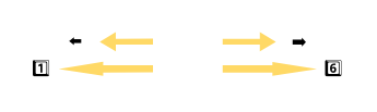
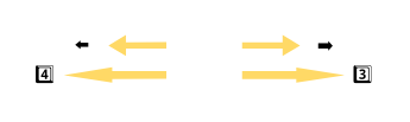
  <mxCell id="0" />
  <mxCell id="1" parent="0" />
  <mxCell id="2" value="" style="shape=flexArrow;endArrow=classic;html=1;rounded=0;strokeColor=none;endWidth=3.964;endSize=10.513;width=5.385;fillColor=#FFD966;" edge="1" parent="1"><mxGeometry width="50" height="50" relative="1" as="geometry"><mxPoint x="162" y="50" as="sourcePoint" /><mxPoint x="232" y="50" as="targetPoint" /></mxGeometry></mxCell>
  <mxCell id="3" value="" style="shape=flexArrow;endArrow=classic;html=1;rounded=0;strokeColor=none;endWidth=8.837;endSize=3.59;width=4.231;fillColor=#FFD966;" edge="1" parent="1"><mxGeometry width="50" height="50" relative="1" as="geometry"><mxPoint x="162" y="30" as="sourcePoint" /><mxPoint x="202" y="30" as="targetPoint" /></mxGeometry></mxCell>
  <mxCell id="4" value="➡️" style="rounded=1;whiteSpace=wrap;html=1;fillColor=none;strokeColor=none;" vertex="1" parent="1"><mxGeometry x="209" y="20" width="20" height="20" as="geometry" /></mxCell>
- <mxCell id="5" value="6️⃣" style="rounded=1;whiteSpace=wrap;html=1;strokeColor=none;fillColor=none;" vertex="1" parent="1"><mxGeometry x="234" y="40" width="20" height="20" as="geometry" /></mxCell>
+ <mxCell id="5" value="3️⃣" style="rounded=1;whiteSpace=wrap;html=1;strokeColor=none;fillColor=none;" vertex="1" parent="1"><mxGeometry x="234" y="40" width="20" height="20" as="geometry" /></mxCell>
  <mxCell id="6" value="" style="shape=flexArrow;endArrow=classic;html=1;rounded=0;strokeColor=none;endWidth=3.964;endSize=10.513;width=5.385;fillColor=#FFD966;" edge="1" parent="1"><mxGeometry width="50" height="50" relative="1" as="geometry"><mxPoint x="112" y="49.9" as="sourcePoint" /><mxPoint x="42" y="50" as="targetPoint" /></mxGeometry></mxCell>
  <mxCell id="7" value="" style="shape=flexArrow;endArrow=classic;html=1;rounded=0;strokeColor=none;endWidth=8.837;endSize=3.59;width=4.231;fillColor=#FFD966;" edge="1" parent="1"><mxGeometry width="50" height="50" relative="1" as="geometry"><mxPoint x="112" y="29.9" as="sourcePoint" /><mxPoint x="72" y="30" as="targetPoint" /></mxGeometry></mxCell>
  <mxCell id="8" value="⬅️" style="rounded=1;whiteSpace=wrap;html=1;direction=south;strokeColor=none;fillColor=none;" vertex="1" parent="1"><mxGeometry x="45" y="20" width="20" height="20" as="geometry" /></mxCell>
- <mxCell id="9" value="1️⃣" style="rounded=1;whiteSpace=wrap;html=1;direction=south;fillColor=none;strokeColor=none;" vertex="1" parent="1"><mxGeometry x="20" y="40" width="20" height="20" as="geometry" /></mxCell>
+ <mxCell id="9" value="4️⃣" style="rounded=1;whiteSpace=wrap;html=1;direction=south;fillColor=none;strokeColor=none;" vertex="1" parent="1"><mxGeometry x="20" y="40" width="20" height="20" as="geometry" /></mxCell>
